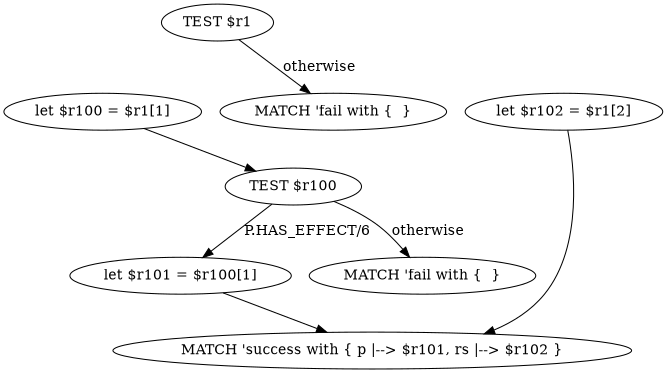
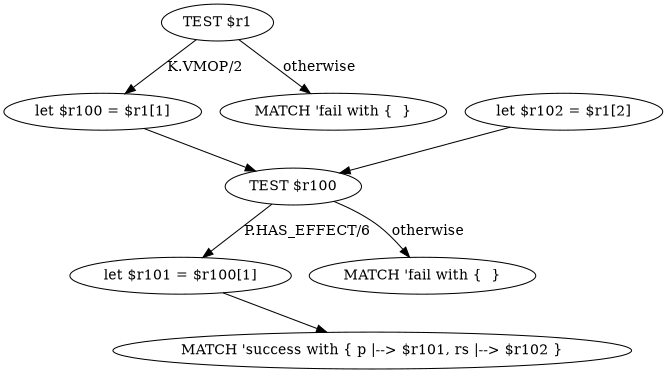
  digraph {
    n1 [label="TEST $r1"]
    n2 [label="let $r100 = $r1[1]"]
    n3 [label="MATCH 'fail with {  }"]
    n4 [label="TEST $r100"]
    n5 [label="let $r101 = $r100[1]"]
    n6 [label="MATCH 'fail with {  }"]
    n7 [label="MATCH 'success with { p |--> $r101, rs |--> $r102 }"]
    n8 [label="let $r102 = $r1[2]"]
+   n1 -> n2 [label="K.VMOP/2"]
    n1 -> n3 [label=otherwise]
    n2 -> n4
    n4 -> n5 [label="P.HAS_EFFECT/6"]
    n4 -> n6 [label=otherwise]
    n5 -> n7
-   n8 -> n7
+   n8 -> n4
  }
